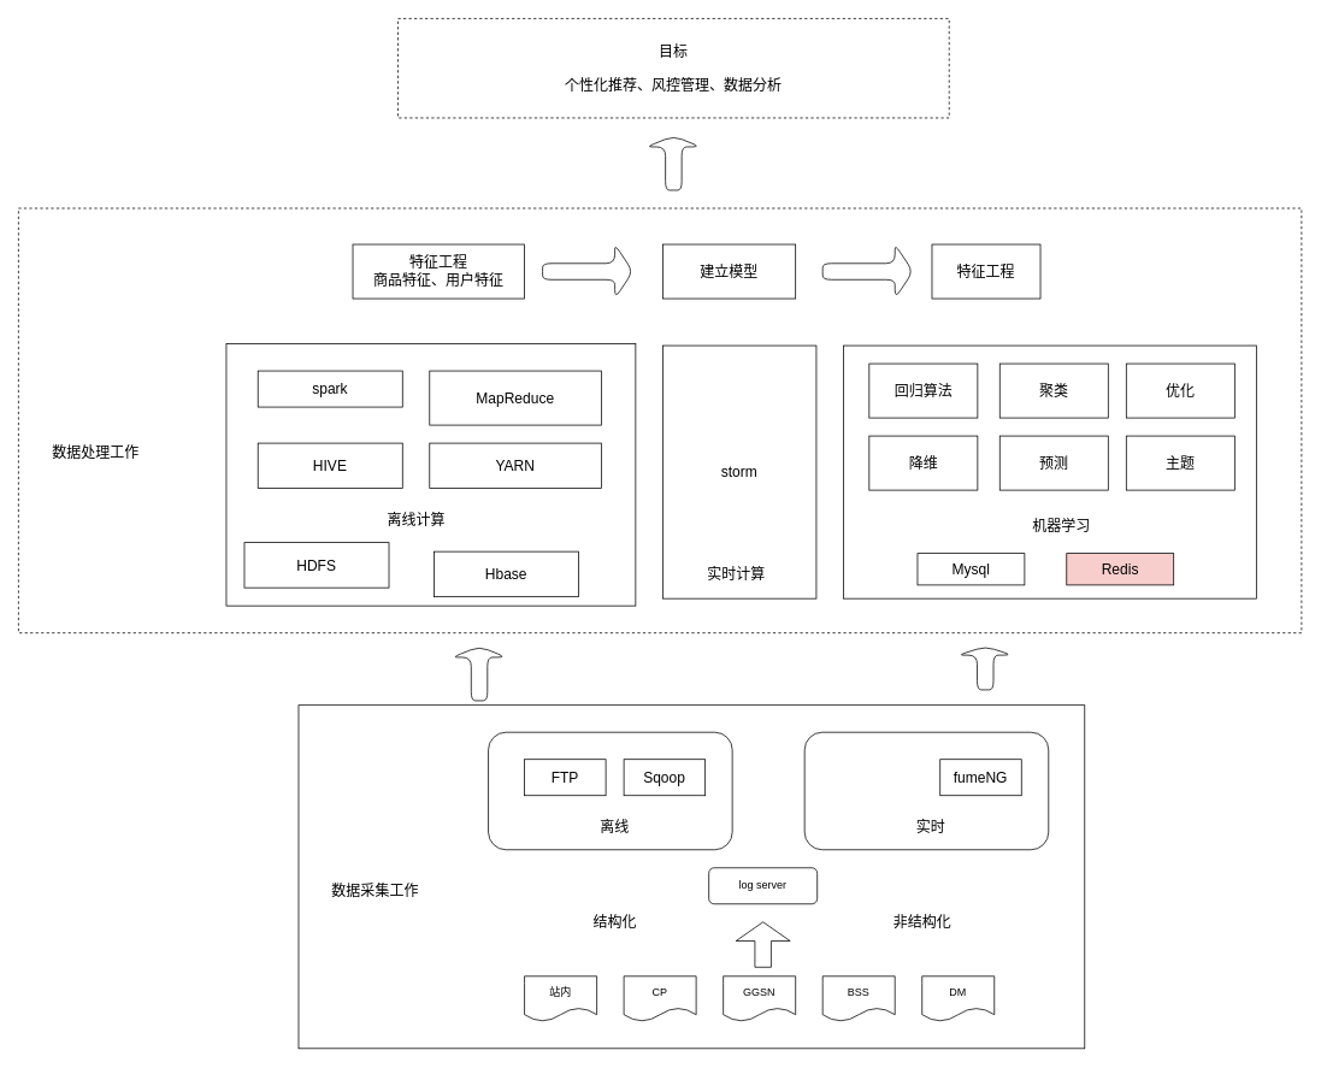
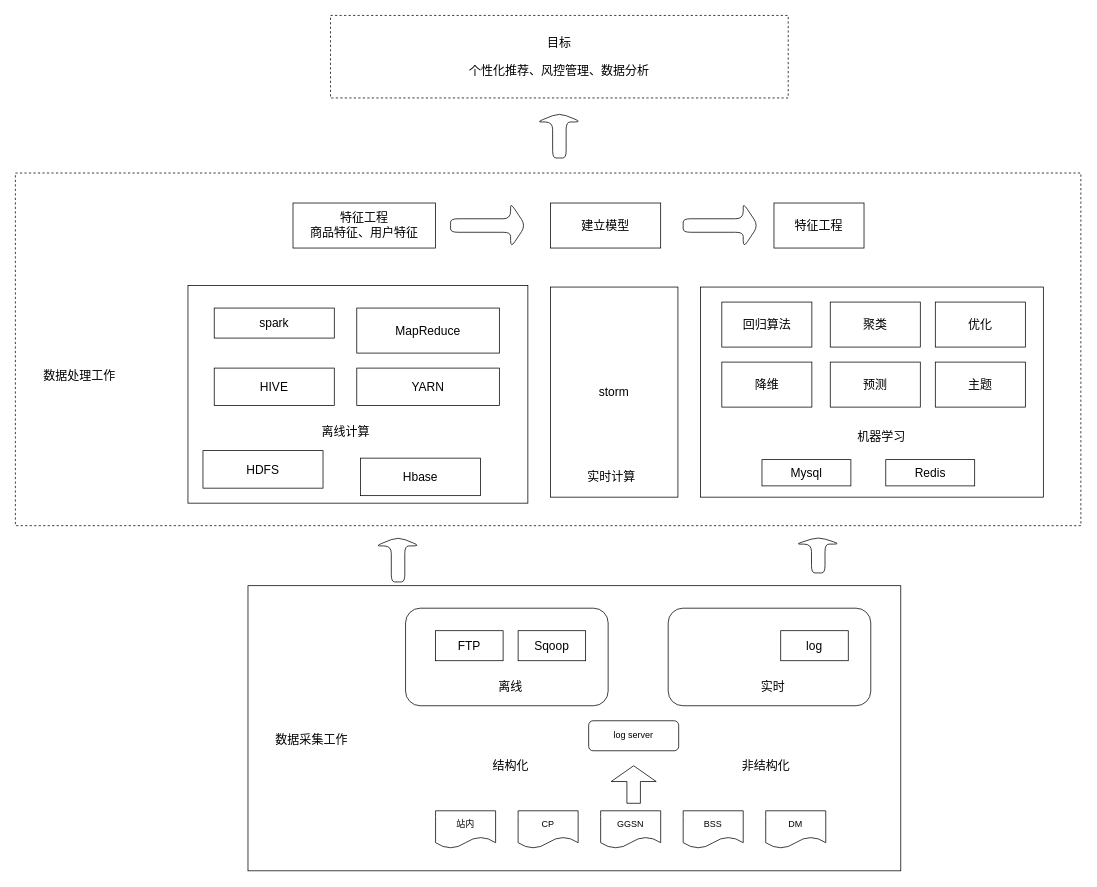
  <mxCell id="0" />
  <mxCell id="1" parent="0" />
  <mxCell id="2" value="" style="rounded=0;whiteSpace=wrap;html=1;fontSize=16;" vertex="1" parent="1"><mxGeometry x="330" y="780" width="870" height="380" as="geometry" /></mxCell>
  <mxCell id="3" value="&lt;font style=&quot;vertical-align: inherit&quot;&gt;&lt;font style=&quot;vertical-align: inherit&quot;&gt;&lt;font style=&quot;vertical-align: inherit&quot;&gt;&lt;font style=&quot;vertical-align: inherit&quot;&gt;站内&lt;/font&gt;&lt;/font&gt;&lt;/font&gt;&lt;/font&gt;" style="shape=document;whiteSpace=wrap;html=1;boundedLbl=1;" vertex="1" parent="1"><mxGeometry x="580" y="1080" width="80" height="50" as="geometry" /></mxCell>
  <mxCell id="4" value="&lt;font style=&quot;vertical-align: inherit&quot;&gt;&lt;font style=&quot;vertical-align: inherit&quot;&gt;&lt;font style=&quot;vertical-align: inherit&quot;&gt;&lt;font style=&quot;vertical-align: inherit&quot;&gt;&lt;font style=&quot;vertical-align: inherit&quot;&gt;&lt;font style=&quot;vertical-align: inherit&quot;&gt;CP&lt;/font&gt;&lt;/font&gt;&lt;/font&gt;&lt;/font&gt;&lt;/font&gt;&lt;/font&gt;" style="shape=document;whiteSpace=wrap;html=1;boundedLbl=1;" vertex="1" parent="1"><mxGeometry x="690" y="1080" width="80" height="50" as="geometry" /></mxCell>
  <mxCell id="5" value="&lt;font style=&quot;vertical-align: inherit&quot;&gt;&lt;font style=&quot;vertical-align: inherit&quot;&gt;GGSN&lt;/font&gt;&lt;/font&gt;" style="shape=document;whiteSpace=wrap;html=1;boundedLbl=1;" vertex="1" parent="1"><mxGeometry x="800" y="1080" width="80" height="50" as="geometry" /></mxCell>
  <mxCell id="6" value="&lt;font style=&quot;vertical-align: inherit&quot;&gt;&lt;font style=&quot;vertical-align: inherit&quot;&gt;&lt;font style=&quot;vertical-align: inherit&quot;&gt;&lt;font style=&quot;vertical-align: inherit&quot;&gt;BSS&lt;/font&gt;&lt;/font&gt;&lt;/font&gt;&lt;/font&gt;" style="shape=document;whiteSpace=wrap;html=1;boundedLbl=1;" vertex="1" parent="1"><mxGeometry x="910" y="1080" width="80" height="50" as="geometry" /></mxCell>
  <mxCell id="7" value="&lt;font style=&quot;vertical-align: inherit&quot;&gt;&lt;font style=&quot;vertical-align: inherit&quot;&gt;&lt;font style=&quot;vertical-align: inherit&quot;&gt;&lt;font style=&quot;vertical-align: inherit&quot;&gt;&lt;font style=&quot;vertical-align: inherit&quot;&gt;&lt;font style=&quot;vertical-align: inherit&quot;&gt;DM&lt;/font&gt;&lt;/font&gt;&lt;/font&gt;&lt;/font&gt;&lt;/font&gt;&lt;/font&gt;" style="shape=document;whiteSpace=wrap;html=1;boundedLbl=1;" vertex="1" parent="1"><mxGeometry x="1020" y="1080" width="80" height="50" as="geometry" /></mxCell>
  <mxCell id="8" value="log server" style="rounded=1;whiteSpace=wrap;html=1;" vertex="1" parent="1"><mxGeometry x="784" y="960" width="120" height="40" as="geometry" /></mxCell>
  <mxCell id="9" value="" style="shape=singleArrow;direction=north;whiteSpace=wrap;html=1;arrowWidth=0.3;arrowSize=0.42;" vertex="1" parent="1"><mxGeometry x="814" y="1020" width="60" height="50" as="geometry" /></mxCell>
  <mxCell id="10" value="结构化" style="text;html=1;align=center;verticalAlign=middle;resizable=0;points=[];autosize=1;strokeColor=none;fillColor=none;fontSize=16;" vertex="1" parent="1"><mxGeometry x="650" y="1010" width="60" height="20" as="geometry" /></mxCell>
  <mxCell id="11" value="非结构化" style="text;html=1;align=center;verticalAlign=middle;resizable=0;points=[];autosize=1;strokeColor=none;fillColor=none;fontSize=16;" vertex="1" parent="1"><mxGeometry x="980" y="1010" width="80" height="20" as="geometry" /></mxCell>
  <mxCell id="12" value="" style="group" vertex="1" connectable="0" parent="1"><mxGeometry x="540" y="810" width="270" height="130" as="geometry" /></mxCell>
  <mxCell id="13" value="" style="rounded=1;whiteSpace=wrap;html=1;fontSize=16;" vertex="1" parent="12"><mxGeometry width="270" height="130" as="geometry" /></mxCell>
  <mxCell id="14" value="FTP" style="rounded=0;whiteSpace=wrap;html=1;fontSize=16;" vertex="1" parent="12"><mxGeometry x="40" y="30" width="90" height="40" as="geometry" /></mxCell>
  <mxCell id="15" value="Sqoop" style="rounded=0;whiteSpace=wrap;html=1;fontSize=16;" vertex="1" parent="12"><mxGeometry x="150" y="30" width="90" height="40" as="geometry" /></mxCell>
  <mxCell id="16" value="离线" style="text;html=1;strokeColor=none;fillColor=none;align=center;verticalAlign=middle;whiteSpace=wrap;rounded=0;fontSize=16;" vertex="1" parent="12"><mxGeometry x="110" y="90" width="60" height="30" as="geometry" /></mxCell>
  <mxCell id="17" value="" style="group" vertex="1" connectable="0" parent="1"><mxGeometry x="890" y="810" width="271" height="130" as="geometry" /></mxCell>
  <mxCell id="18" value="" style="rounded=1;whiteSpace=wrap;html=1;fontSize=16;" vertex="1" parent="17"><mxGeometry width="270" height="130" as="geometry" /></mxCell>
- <mxCell id="19" value="fumeNG" style="rounded=0;whiteSpace=wrap;html=1;fontSize=16;" vertex="1" parent="17"><mxGeometry x="150" y="30" width="90" height="40" as="geometry" /></mxCell>
+ <mxCell id="19" value="log" style="rounded=0;whiteSpace=wrap;html=1;fontSize=16;" vertex="1" parent="17"><mxGeometry x="150" y="30" width="90" height="40" as="geometry" /></mxCell>
  <mxCell id="20" value="实时" style="text;html=1;strokeColor=none;fillColor=none;align=center;verticalAlign=middle;whiteSpace=wrap;rounded=0;fontSize=16;" vertex="1" parent="17"><mxGeometry x="110" y="90" width="60" height="30" as="geometry" /></mxCell>
  <mxCell id="21" value="数据采集工作" style="text;html=1;strokeColor=none;fillColor=none;align=center;verticalAlign=middle;whiteSpace=wrap;rounded=0;fontSize=16;" vertex="1" parent="1"><mxGeometry x="350" y="970" width="130" height="30" as="geometry" /></mxCell>
  <mxCell id="22" value="" style="shape=singleArrow;direction=north;whiteSpace=wrap;html=1;rounded=1;fontSize=16;" vertex="1" parent="1"><mxGeometry x="500" y="715" width="60" height="60" as="geometry" /></mxCell>
  <mxCell id="23" value="" style="group" vertex="1" connectable="0" parent="1"><mxGeometry x="20" y="230" width="1420" height="490" as="geometry" /></mxCell>
  <mxCell id="24" value="" style="rounded=0;whiteSpace=wrap;html=1;fontSize=16;dashed=1;" vertex="1" parent="23"><mxGeometry width="1420" height="470" as="geometry" /></mxCell>
  <mxCell id="25" value="" style="group" vertex="1" connectable="0" parent="23"><mxGeometry x="230" y="150" width="453" height="290" as="geometry" /></mxCell>
  <mxCell id="26" value="" style="rounded=0;whiteSpace=wrap;html=1;fontSize=16;" vertex="1" parent="25"><mxGeometry width="453" height="290" as="geometry" /></mxCell>
  <mxCell id="27" value="离线计算" style="text;html=1;align=center;verticalAlign=middle;resizable=0;points=[];autosize=1;strokeColor=none;fillColor=none;fontSize=16;" vertex="1" parent="25"><mxGeometry x="170" y="185" width="80" height="20" as="geometry" /></mxCell>
  <mxCell id="28" value="HDFS" style="rounded=0;whiteSpace=wrap;html=1;fontSize=16;" vertex="1" parent="25"><mxGeometry x="20" y="220" width="160" height="50" as="geometry" /></mxCell>
  <mxCell id="29" value="spark" style="rounded=0;whiteSpace=wrap;html=1;fontSize=16;" vertex="1" parent="25"><mxGeometry x="35" y="30" width="160" height="40" as="geometry" /></mxCell>
  <mxCell id="30" value="&lt;div&gt;MapReduce&lt;/div&gt;" style="rounded=0;whiteSpace=wrap;html=1;fontSize=16;" vertex="1" parent="25"><mxGeometry x="225" y="30" width="190" height="60" as="geometry" /></mxCell>
  <mxCell id="31" value="&lt;div&gt;YARN&lt;/div&gt;" style="rounded=0;whiteSpace=wrap;html=1;fontSize=16;" vertex="1" parent="25"><mxGeometry x="225" y="110" width="190" height="50" as="geometry" /></mxCell>
  <mxCell id="32" value="HIVE" style="rounded=0;whiteSpace=wrap;html=1;fontSize=16;" vertex="1" parent="25"><mxGeometry x="35" y="110" width="160" height="50" as="geometry" /></mxCell>
  <mxCell id="33" value="Hbase" style="rounded=0;whiteSpace=wrap;html=1;fontSize=16;" vertex="1" parent="25"><mxGeometry x="230" y="230" width="160" height="50" as="geometry" /></mxCell>
  <mxCell id="34" value="" style="group" vertex="1" connectable="0" parent="23"><mxGeometry x="913" y="152" width="457" height="338" as="geometry" /></mxCell>
  <mxCell id="35" value="" style="rounded=0;whiteSpace=wrap;html=1;fontSize=16;" vertex="1" parent="34"><mxGeometry width="457" height="280" as="geometry" /></mxCell>
  <mxCell id="36" value="机器学习" style="text;html=1;align=center;verticalAlign=middle;resizable=0;points=[];autosize=1;strokeColor=none;fillColor=none;fontSize=16;" vertex="1" parent="34"><mxGeometry x="201" y="190" width="80" height="20" as="geometry" /></mxCell>
  <mxCell id="37" value="回归算法" style="rounded=0;whiteSpace=wrap;html=1;fontSize=16;" vertex="1" parent="34"><mxGeometry x="28.5" y="20" width="120" height="60" as="geometry" /></mxCell>
  <mxCell id="38" value="聚类" style="rounded=0;whiteSpace=wrap;html=1;fontSize=16;" vertex="1" parent="34"><mxGeometry x="173" y="20" width="120" height="60" as="geometry" /></mxCell>
  <mxCell id="39" value="降维" style="rounded=0;whiteSpace=wrap;html=1;fontSize=16;" vertex="1" parent="34"><mxGeometry x="28.5" y="100" width="120" height="60" as="geometry" /></mxCell>
  <mxCell id="40" value="预测" style="rounded=0;whiteSpace=wrap;html=1;fontSize=16;" vertex="1" parent="34"><mxGeometry x="173" y="100" width="120" height="60" as="geometry" /></mxCell>
  <mxCell id="41" value="优化" style="rounded=0;whiteSpace=wrap;html=1;fontSize=16;" vertex="1" parent="34"><mxGeometry x="313" y="20" width="120" height="60" as="geometry" /></mxCell>
  <mxCell id="42" value="主题" style="rounded=0;whiteSpace=wrap;html=1;fontSize=16;" vertex="1" parent="34"><mxGeometry x="313" y="100" width="120" height="60" as="geometry" /></mxCell>
  <mxCell id="43" value="Mysql" style="rounded=0;whiteSpace=wrap;html=1;fontSize=16;" vertex="1" parent="34"><mxGeometry x="82" y="230" width="118.5" height="35" as="geometry" /></mxCell>
- <mxCell id="44" value="Redis" style="rounded=0;whiteSpace=wrap;html=1;fontSize=16;fillColor=#f8cecc;" vertex="1" parent="34"><mxGeometry x="247" y="230" width="118.5" height="35" as="geometry" /></mxCell>
+ <mxCell id="44" value="Redis" style="rounded=0;whiteSpace=wrap;html=1;fontSize=16;" vertex="1" parent="34"><mxGeometry x="247" y="230" width="118.5" height="35" as="geometry" /></mxCell>
  <mxCell id="45" value="" style="group" vertex="1" connectable="0" parent="23"><mxGeometry x="713" y="152" width="170" height="280" as="geometry" /></mxCell>
  <mxCell id="46" value="storm" style="rounded=0;whiteSpace=wrap;html=1;fontSize=16;" vertex="1" parent="45"><mxGeometry width="170" height="280" as="geometry" /></mxCell>
  <mxCell id="47" value="实时计算" style="text;html=1;align=center;verticalAlign=middle;resizable=0;points=[];autosize=1;strokeColor=none;fillColor=none;fontSize=16;" vertex="1" parent="45"><mxGeometry x="41" y="243" width="80" height="20" as="geometry" /></mxCell>
  <mxCell id="48" value="建立模型" style="rounded=0;whiteSpace=wrap;html=1;fontSize=16;" vertex="1" parent="23"><mxGeometry x="713" y="40" width="147" height="60" as="geometry" /></mxCell>
  <mxCell id="49" value="特征工程&lt;br&gt;商品特征、用户特征" style="rounded=0;whiteSpace=wrap;html=1;fontSize=16;" vertex="1" parent="23"><mxGeometry x="370" y="40" width="190" height="60" as="geometry" /></mxCell>
  <mxCell id="50" value="特征工程" style="rounded=0;whiteSpace=wrap;html=1;fontSize=16;" vertex="1" parent="23"><mxGeometry x="1011" y="40" width="120" height="60" as="geometry" /></mxCell>
  <mxCell id="51" value="" style="shape=singleArrow;whiteSpace=wrap;html=1;rounded=1;fontSize=16;" vertex="1" parent="23"><mxGeometry x="580" y="40" width="100" height="60" as="geometry" /></mxCell>
  <mxCell id="52" value="" style="shape=singleArrow;whiteSpace=wrap;html=1;rounded=1;fontSize=16;" vertex="1" parent="23"><mxGeometry x="890" y="40" width="100" height="60" as="geometry" /></mxCell>
  <mxCell id="53" value="数据处理工作" style="text;html=1;align=center;verticalAlign=middle;resizable=0;points=[];autosize=1;strokeColor=none;fillColor=none;fontSize=16;" vertex="1" parent="23"><mxGeometry x="30" y="260" width="110" height="20" as="geometry" /></mxCell>
  <mxCell id="54" value="" style="shape=singleArrow;direction=north;whiteSpace=wrap;html=1;rounded=1;fontSize=16;" vertex="1" parent="1"><mxGeometry x="1060" y="715" width="60" height="48" as="geometry" /></mxCell>
  <mxCell id="55" value="目标&lt;br&gt;&lt;br&gt;个性化推荐、风控管理、数据分析" style="rounded=0;whiteSpace=wrap;html=1;dashed=1;fontSize=16;" vertex="1" parent="1"><mxGeometry x="440" y="20" width="610" height="110" as="geometry" /></mxCell>
  <mxCell id="56" value="" style="shape=singleArrow;direction=north;whiteSpace=wrap;html=1;rounded=1;fontSize=16;" vertex="1" parent="1"><mxGeometry x="715" y="150" width="60" height="60" as="geometry" /></mxCell>
